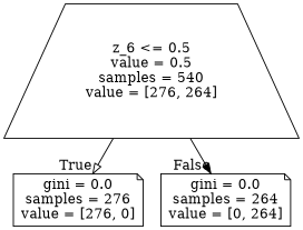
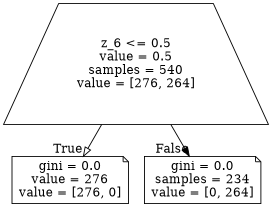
  digraph {
    node [shape=note]
    edge [labeldistance=2.5]
    n1 [label="z_6 <= 0.5\nvalue = 0.5\nsamples = 540\nvalue = [276, 264]" shape=trapezium]
-   n2 [label="gini = 0.0\nsamples = 276\nvalue = [276, 0]"]
-   n3 [label="gini = 0.0\nsamples = 264\nvalue = [0, 264]"]
+   n2 [label="gini = 0.0\nvalue = 276\nvalue = [276, 0]"]
+   n3 [label="gini = 0.0\nsamples = 234\nvalue = [0, 264]"]
    n1 -> n2 [arrowhead=onormal headlabel=True labelangle=45]
    n1 -> n3 [arrowhead=normal headlabel=False labelangle=-45]
  }
